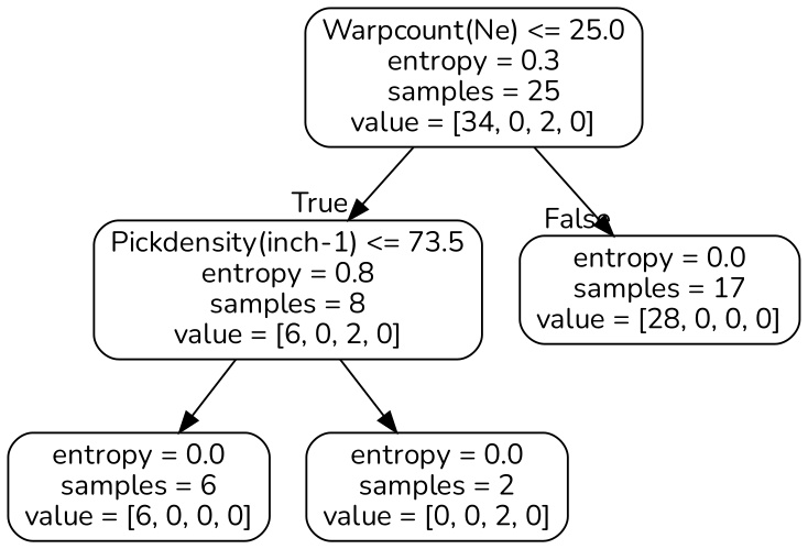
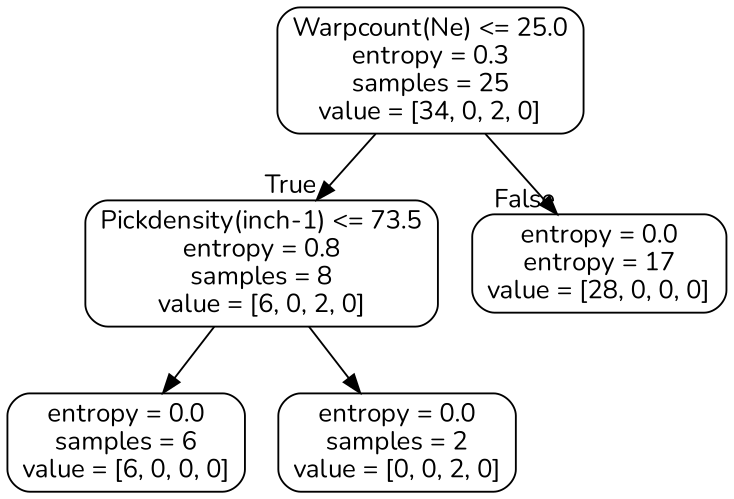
  digraph {
    fontname=Nunito
    node [color=black fontname=Nunito shape=box style=rounded]
    edge [fontname=Nunito]
    n1 [label="Warpcount(Ne) <= 25.0\nentropy = 0.3\nsamples = 25\nvalue = [34, 0, 2, 0]"]
    n2 [label="Pickdensity(inch-1) <= 73.5\nentropy = 0.8\nsamples = 8\nvalue = [6, 0, 2, 0]"]
-   n3 [label="entropy = 0.0\nsamples = 17\nvalue = [28, 0, 0, 0]"]
+   n3 [label="entropy = 0.0\nentropy = 17\nvalue = [28, 0, 0, 0]"]
    n4 [label="entropy = 0.0\nsamples = 6\nvalue = [6, 0, 0, 0]"]
    n5 [label="entropy = 0.0\nsamples = 2\nvalue = [0, 0, 2, 0]"]
    n1 -> n2 [headlabel=True labelangle=45 labeldistance=2.5]
    n1 -> n3 [headlabel=False labelangle=-45 labeldistance=2.5]
    n2 -> n4
    n2 -> n5
  }
